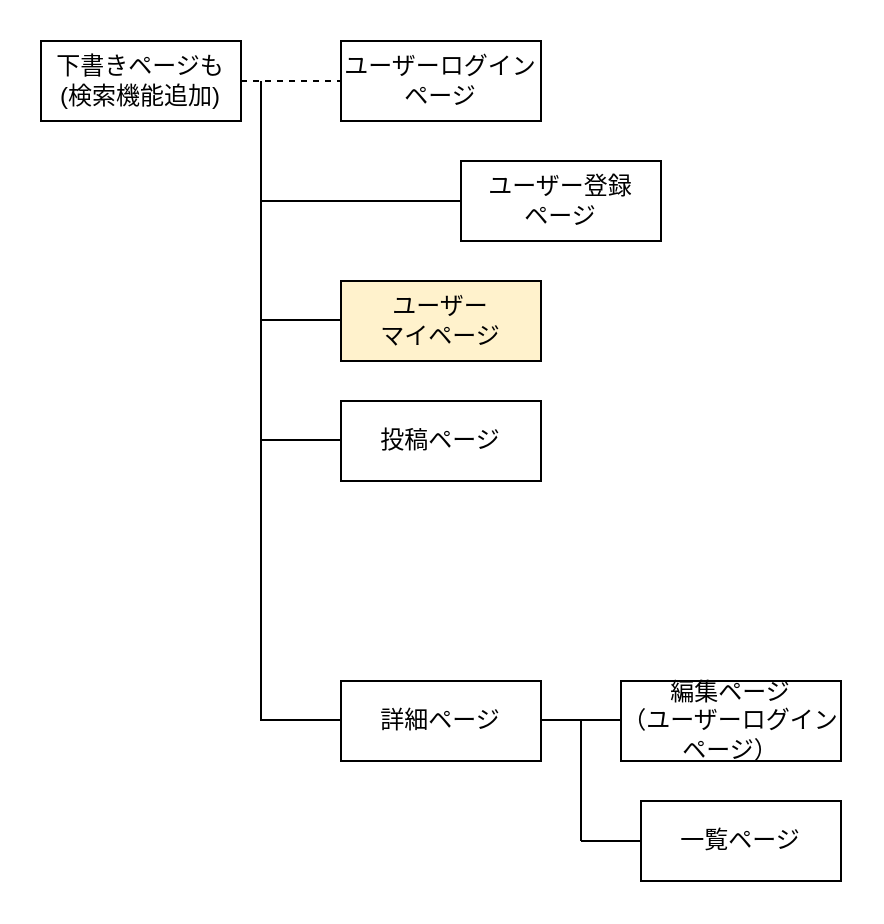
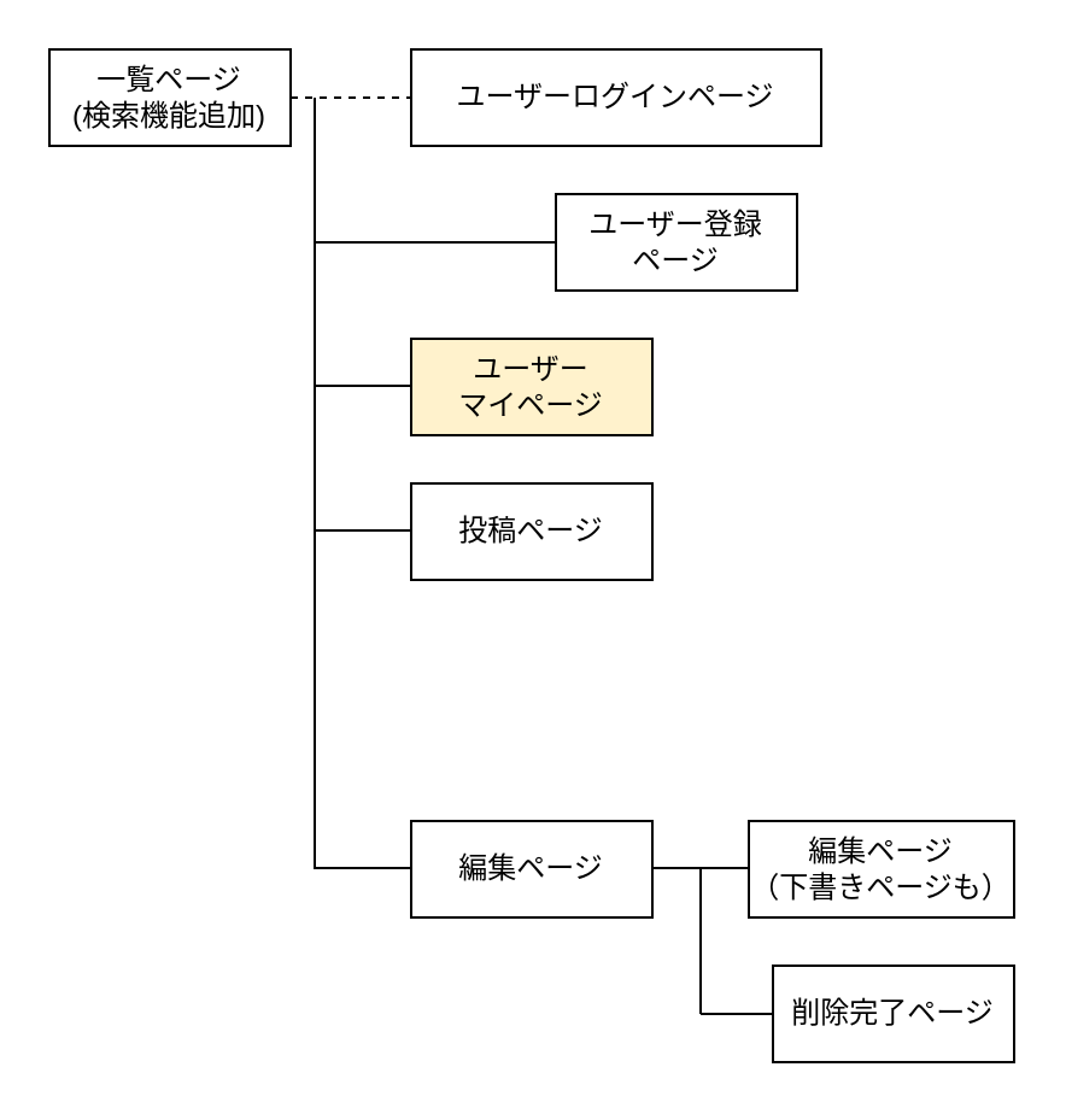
  <mxCell id="0" />
  <mxCell id="1" parent="0" />
- <mxCell id="2" value="下書きページも&lt;br&gt;(検索機能追加)" style="rounded=0;whiteSpace=wrap;html=1;" parent="1" vertex="1"><mxGeometry x="20" y="20" width="100" height="40" as="geometry" /></mxCell>
- <mxCell id="3" value="ユーザーログインページ" style="rounded=0;whiteSpace=wrap;html=1;" parent="1" vertex="1"><mxGeometry x="170" y="20" width="100" height="40" as="geometry" /></mxCell>
+ <mxCell id="2" value="一覧ページ&lt;br&gt;(検索機能追加)" style="rounded=0;whiteSpace=wrap;html=1;" parent="1" vertex="1"><mxGeometry x="20" y="20" width="100" height="40" as="geometry" /></mxCell>
+ <mxCell id="3" value="ユーザーログインページ" style="rounded=0;whiteSpace=wrap;html=1;" parent="1" vertex="1"><mxGeometry x="170" y="20" width="170" height="40" as="geometry" /></mxCell>
  <mxCell id="4" value="ユーザー登録&lt;br&gt;ページ" style="rounded=0;whiteSpace=wrap;html=1;" parent="1" vertex="1"><mxGeometry x="230" y="80" width="100" height="40" as="geometry" /></mxCell>
  <mxCell id="5" value="ユーザー&lt;br&gt;マイページ" style="rounded=0;whiteSpace=wrap;html=1;fillColor=#fff2cc;" parent="1" vertex="1"><mxGeometry x="170" y="140" width="100" height="40" as="geometry" /></mxCell>
- <mxCell id="6" value="詳細ページ" style="rounded=0;whiteSpace=wrap;html=1;" parent="1" vertex="1"><mxGeometry x="170" y="340" width="100" height="40" as="geometry" /></mxCell>
+ <mxCell id="6" value="編集ページ" style="rounded=0;whiteSpace=wrap;html=1;" parent="1" vertex="1"><mxGeometry x="170" y="340" width="100" height="40" as="geometry" /></mxCell>
  <mxCell id="7" value="投稿ページ" style="rounded=0;whiteSpace=wrap;html=1;" parent="1" vertex="1"><mxGeometry x="170" y="200" width="100" height="40" as="geometry" /></mxCell>
  <mxCell id="8" value="" style="endArrow=none;html=1;exitX=1;exitY=0.5;exitDx=0;exitDy=0;entryX=0;entryY=0.5;entryDx=0;entryDy=0;dashed=1;" parent="1" source="2" target="3" edge="1"><mxGeometry width="50" height="50" relative="1" as="geometry"><mxPoint x="120" y="50" as="sourcePoint" /><mxPoint x="160" y="40" as="targetPoint" /></mxGeometry></mxCell>
  <mxCell id="9" value="" style="endArrow=none;html=1;" parent="1" edge="1"><mxGeometry width="50" height="50" relative="1" as="geometry"><mxPoint x="130" y="360" as="sourcePoint" /><mxPoint x="130" y="40" as="targetPoint" /></mxGeometry></mxCell>
  <mxCell id="10" value="" style="endArrow=none;html=1;entryX=0;entryY=0.5;entryDx=0;entryDy=0;" parent="1" target="4" edge="1"><mxGeometry width="50" height="50" relative="1" as="geometry"><mxPoint x="130" y="100" as="sourcePoint" /><mxPoint x="180" y="50" as="targetPoint" /></mxGeometry></mxCell>
  <mxCell id="11" value="" style="endArrow=none;html=1;entryX=0;entryY=0.5;entryDx=0;entryDy=0;" parent="1" edge="1"><mxGeometry width="50" height="50" relative="1" as="geometry"><mxPoint x="130" y="159.5" as="sourcePoint" /><mxPoint x="170" y="159.5" as="targetPoint" /></mxGeometry></mxCell>
  <mxCell id="12" value="" style="endArrow=none;html=1;entryX=0;entryY=0.5;entryDx=0;entryDy=0;" parent="1" edge="1"><mxGeometry width="50" height="50" relative="1" as="geometry"><mxPoint x="130" y="219.5" as="sourcePoint" /><mxPoint x="170" y="219.5" as="targetPoint" /></mxGeometry></mxCell>
  <mxCell id="13" value="" style="endArrow=none;html=1;entryX=0;entryY=0.5;entryDx=0;entryDy=0;" parent="1" edge="1"><mxGeometry width="50" height="50" relative="1" as="geometry"><mxPoint x="130" y="359.5" as="sourcePoint" /><mxPoint x="170" y="359.5" as="targetPoint" /></mxGeometry></mxCell>
  <mxCell id="14" value="" style="endArrow=none;html=1;" parent="1" edge="1"><mxGeometry width="50" height="50" relative="1" as="geometry"><mxPoint x="270" y="359.5" as="sourcePoint" /><mxPoint x="310" y="359.5" as="targetPoint" /></mxGeometry></mxCell>
- <mxCell id="15" value="編集ページ&lt;br&gt;（ユーザーログインページ）" style="rounded=0;whiteSpace=wrap;html=1;" parent="1" vertex="1"><mxGeometry x="310" y="340" width="110" height="40" as="geometry" /></mxCell>
+ <mxCell id="15" value="編集ページ&lt;br&gt;（下書きページも）" style="rounded=0;whiteSpace=wrap;html=1;" parent="1" vertex="1"><mxGeometry x="310" y="340" width="110" height="40" as="geometry" /></mxCell>
  <mxCell id="16" value="" style="endArrow=none;html=1;" parent="1" edge="1"><mxGeometry width="50" height="50" relative="1" as="geometry"><mxPoint x="290" y="420" as="sourcePoint" /><mxPoint x="290" y="360" as="targetPoint" /></mxGeometry></mxCell>
  <mxCell id="17" value="" style="endArrow=none;html=1;" parent="1" edge="1"><mxGeometry width="50" height="50" relative="1" as="geometry"><mxPoint x="290" y="420" as="sourcePoint" /><mxPoint x="320" y="420" as="targetPoint" /></mxGeometry></mxCell>
- <mxCell id="18" value="一覧ページ" style="rounded=0;whiteSpace=wrap;html=1;" parent="1" vertex="1"><mxGeometry x="320" y="400" width="100" height="40" as="geometry" /></mxCell>
+ <mxCell id="18" value="削除完了ページ" style="rounded=0;whiteSpace=wrap;html=1;" parent="1" vertex="1"><mxGeometry x="320" y="400" width="100" height="40" as="geometry" /></mxCell>
